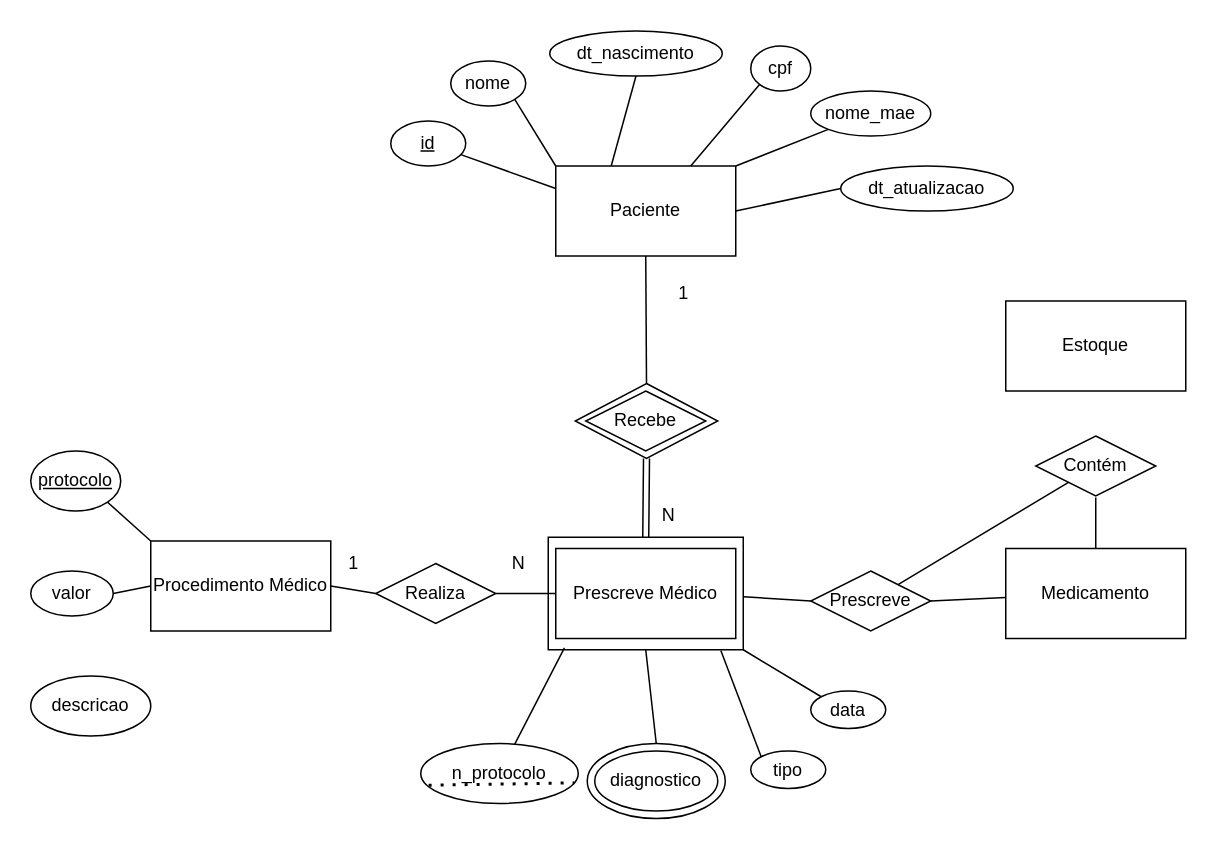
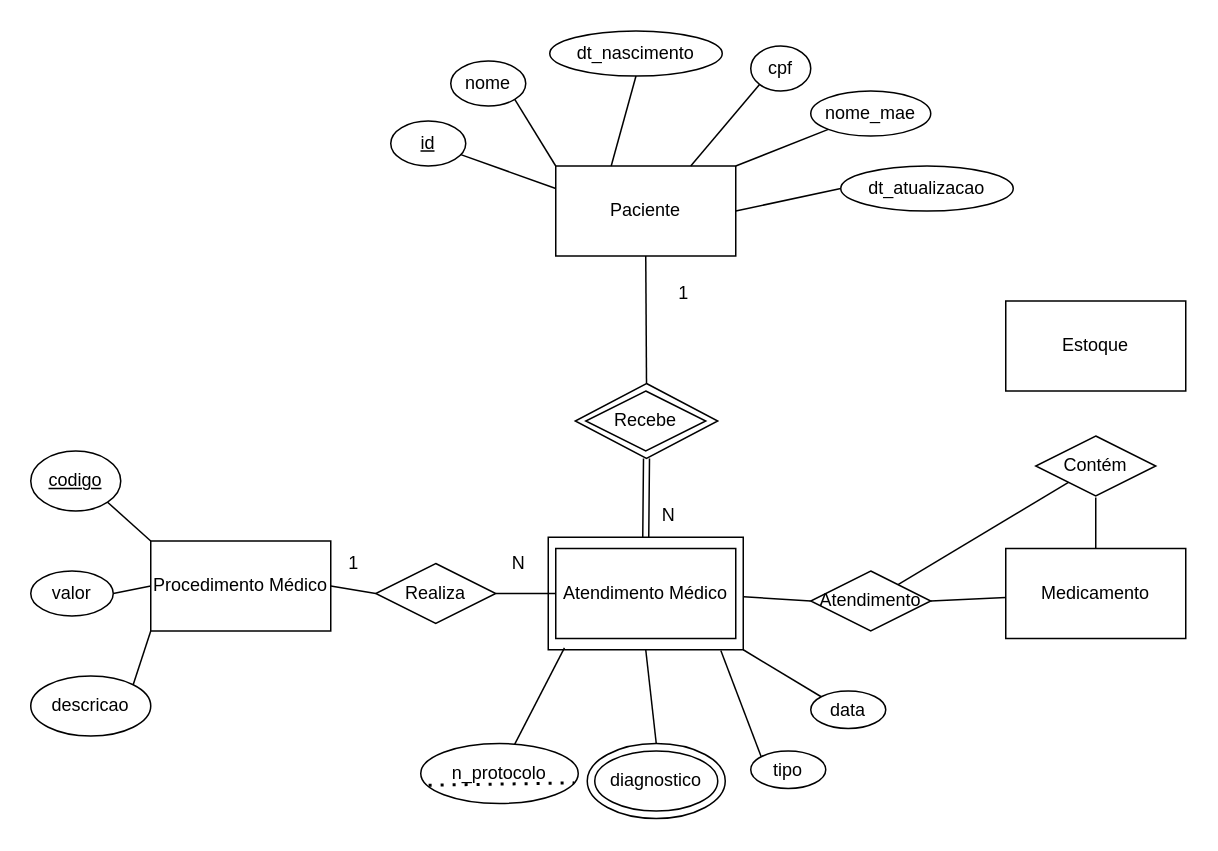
  <mxCell id="0" />
  <mxCell id="1" parent="0" />
  <mxCell id="2" value="" style="ellipse;whiteSpace=wrap;html=1;" vertex="1" parent="1"><mxGeometry x="391" y="495" width="92" height="50" as="geometry" /></mxCell>
  <mxCell id="3" value="" style="rhombus;whiteSpace=wrap;html=1;" vertex="1" parent="1"><mxGeometry x="383" y="255" width="95" height="50" as="geometry" /></mxCell>
  <mxCell id="4" value="" style="rounded=0;whiteSpace=wrap;html=1;" vertex="1" parent="1"><mxGeometry x="365" y="357.5" width="130" height="75" as="geometry" /></mxCell>
  <mxCell id="5" value="Paciente" style="rounded=0;whiteSpace=wrap;html=1;" parent="1" vertex="1"><mxGeometry x="370" y="110" width="120" height="60" as="geometry" /></mxCell>
  <mxCell id="6" value="&lt;u&gt;id&lt;/u&gt;" style="ellipse;whiteSpace=wrap;html=1;" parent="1" vertex="1"><mxGeometry x="260" y="80" width="50" height="30" as="geometry" /></mxCell>
  <mxCell id="7" value="nome" style="ellipse;whiteSpace=wrap;html=1;" parent="1" vertex="1"><mxGeometry x="300" y="40" width="50" height="30" as="geometry" /></mxCell>
  <mxCell id="8" value="dt_nascimento" style="ellipse;whiteSpace=wrap;html=1;" parent="1" vertex="1"><mxGeometry x="366" y="20" width="115" height="30" as="geometry" /></mxCell>
  <mxCell id="9" value="cpf" style="ellipse;whiteSpace=wrap;html=1;" parent="1" vertex="1"><mxGeometry x="500" y="30" width="40" height="30" as="geometry" /></mxCell>
  <mxCell id="10" value="nome_mae" style="ellipse;whiteSpace=wrap;html=1;" parent="1" vertex="1"><mxGeometry x="540" y="60" width="80" height="30" as="geometry" /></mxCell>
  <mxCell id="11" value="dt_atualizacao" style="ellipse;whiteSpace=wrap;html=1;" parent="1" vertex="1"><mxGeometry x="560" y="110" width="115" height="30" as="geometry" /></mxCell>
  <mxCell id="12" value="" style="endArrow=none;html=1;rounded=0;entryX=0;entryY=0.25;entryDx=0;entryDy=0;" parent="1" source="6" target="5" edge="1"><mxGeometry width="50" height="50" relative="1" as="geometry"><mxPoint x="400" y="420" as="sourcePoint" /><mxPoint x="450" y="370" as="targetPoint" /></mxGeometry></mxCell>
  <mxCell id="13" value="" style="endArrow=none;html=1;rounded=0;entryX=0;entryY=0;entryDx=0;entryDy=0;exitX=1;exitY=1;exitDx=0;exitDy=0;" parent="1" source="7" target="5" edge="1"><mxGeometry width="50" height="50" relative="1" as="geometry"><mxPoint x="400" y="420" as="sourcePoint" /><mxPoint x="450" y="370" as="targetPoint" /></mxGeometry></mxCell>
  <mxCell id="14" value="" style="endArrow=none;html=1;rounded=0;entryX=0.308;entryY=0;entryDx=0;entryDy=0;entryPerimeter=0;exitX=0.5;exitY=1;exitDx=0;exitDy=0;" parent="1" source="8" target="5" edge="1"><mxGeometry width="50" height="50" relative="1" as="geometry"><mxPoint x="400" y="420" as="sourcePoint" /><mxPoint x="450" y="370" as="targetPoint" /></mxGeometry></mxCell>
  <mxCell id="15" value="" style="endArrow=none;html=1;rounded=0;entryX=0.75;entryY=0;entryDx=0;entryDy=0;exitX=0;exitY=1;exitDx=0;exitDy=0;" parent="1" source="9" target="5" edge="1"><mxGeometry width="50" height="50" relative="1" as="geometry"><mxPoint x="400" y="420" as="sourcePoint" /><mxPoint x="450" y="370" as="targetPoint" /></mxGeometry></mxCell>
  <mxCell id="16" value="" style="endArrow=none;html=1;rounded=0;entryX=1;entryY=0;entryDx=0;entryDy=0;exitX=0;exitY=1;exitDx=0;exitDy=0;" parent="1" source="10" target="5" edge="1"><mxGeometry width="50" height="50" relative="1" as="geometry"><mxPoint x="400" y="420" as="sourcePoint" /><mxPoint x="450" y="370" as="targetPoint" /></mxGeometry></mxCell>
  <mxCell id="17" value="" style="endArrow=none;html=1;rounded=0;entryX=1;entryY=0.5;entryDx=0;entryDy=0;exitX=0;exitY=0.5;exitDx=0;exitDy=0;" parent="1" source="11" target="5" edge="1"><mxGeometry width="50" height="50" relative="1" as="geometry"><mxPoint x="400" y="420" as="sourcePoint" /><mxPoint x="450" y="370" as="targetPoint" /></mxGeometry></mxCell>
  <mxCell id="18" value="Procedimento Médico" style="rounded=0;whiteSpace=wrap;html=1;" parent="1" vertex="1"><mxGeometry x="100" y="360" width="120" height="60" as="geometry" /></mxCell>
- <mxCell id="19" value="Prescreve Médico" style="rounded=0;whiteSpace=wrap;html=1;" parent="1" vertex="1"><mxGeometry x="370" y="365" width="120" height="60" as="geometry" /></mxCell>
- <mxCell id="20" value="&lt;u&gt;protocolo&lt;/u&gt;" style="ellipse;whiteSpace=wrap;html=1;" parent="1" vertex="1"><mxGeometry x="20" y="300" width="60" height="40" as="geometry" /></mxCell>
+ <mxCell id="19" value="Atendimento Médico" style="rounded=0;whiteSpace=wrap;html=1;" parent="1" vertex="1"><mxGeometry x="370" y="365" width="120" height="60" as="geometry" /></mxCell>
+ <mxCell id="20" value="&lt;u&gt;codigo&lt;/u&gt;" style="ellipse;whiteSpace=wrap;html=1;" parent="1" vertex="1"><mxGeometry x="20" y="300" width="60" height="40" as="geometry" /></mxCell>
  <mxCell id="21" value="descricao" style="ellipse;whiteSpace=wrap;html=1;" parent="1" vertex="1"><mxGeometry x="20" y="450" width="80" height="40" as="geometry" /></mxCell>
  <mxCell id="22" value="valor" style="ellipse;whiteSpace=wrap;html=1;" parent="1" vertex="1"><mxGeometry x="20" y="380" width="55" height="30" as="geometry" /></mxCell>
  <mxCell id="23" value="" style="endArrow=none;html=1;rounded=0;entryX=0;entryY=0;entryDx=0;entryDy=0;exitX=1;exitY=1;exitDx=0;exitDy=0;" parent="1" source="20" target="18" edge="1"><mxGeometry width="50" height="50" relative="1" as="geometry"><mxPoint x="400" y="420" as="sourcePoint" /><mxPoint x="450" y="370" as="targetPoint" /></mxGeometry></mxCell>
  <mxCell id="24" value="" style="endArrow=none;html=1;rounded=0;entryX=0;entryY=0.5;entryDx=0;entryDy=0;exitX=1;exitY=0.5;exitDx=0;exitDy=0;" parent="1" source="22" target="18" edge="1"><mxGeometry width="50" height="50" relative="1" as="geometry"><mxPoint x="400" y="420" as="sourcePoint" /><mxPoint x="450" y="370" as="targetPoint" /></mxGeometry></mxCell>
+ <mxCell id="25" value="" style="endArrow=none;html=1;rounded=0;entryX=0;entryY=1;entryDx=0;entryDy=0;exitX=1;exitY=0;exitDx=0;exitDy=0;" parent="1" source="21" target="18" edge="1"><mxGeometry width="50" height="50" relative="1" as="geometry"><mxPoint x="400" y="420" as="sourcePoint" /><mxPoint x="450" y="370" as="targetPoint" /></mxGeometry></mxCell>
  <mxCell id="26" value="Recebe" style="rhombus;whiteSpace=wrap;html=1;" parent="1" vertex="1"><mxGeometry x="390" y="260" width="80" height="40" as="geometry" /></mxCell>
  <mxCell id="27" value="" style="endArrow=none;html=1;rounded=0;exitX=0.5;exitY=1;exitDx=0;exitDy=0;entryX=0.5;entryY=0;entryDx=0;entryDy=0;" parent="1" source="5" target="3" edge="1"><mxGeometry width="50" height="50" relative="1" as="geometry"><mxPoint x="400" y="420" as="sourcePoint" /><mxPoint x="430" y="250" as="targetPoint" /></mxGeometry></mxCell>
  <mxCell id="28" value="" style="endArrow=none;html=1;rounded=0;exitX=0.5;exitY=0;exitDx=0;exitDy=0;shape=link;entryX=0.5;entryY=1;entryDx=0;entryDy=0;" parent="1" source="4" target="3" edge="1"><mxGeometry width="50" height="50" relative="1" as="geometry"><mxPoint x="400" y="420" as="sourcePoint" /><mxPoint x="430" y="310" as="targetPoint" /></mxGeometry></mxCell>
  <mxCell id="29" value="Realiza" style="rhombus;whiteSpace=wrap;html=1;" parent="1" vertex="1"><mxGeometry x="250" y="375" width="80" height="40" as="geometry" /></mxCell>
  <mxCell id="30" value="" style="endArrow=none;html=1;rounded=0;exitX=1;exitY=0.5;exitDx=0;exitDy=0;entryX=0;entryY=0.5;entryDx=0;entryDy=0;" parent="1" source="29" target="19" edge="1"><mxGeometry width="50" height="50" relative="1" as="geometry"><mxPoint x="400" y="420" as="sourcePoint" /><mxPoint x="450" y="370" as="targetPoint" /></mxGeometry></mxCell>
  <mxCell id="31" value="" style="endArrow=none;html=1;rounded=0;entryX=0;entryY=0.5;entryDx=0;entryDy=0;" parent="1" target="29" edge="1"><mxGeometry width="50" height="50" relative="1" as="geometry"><mxPoint x="220" y="390" as="sourcePoint" /><mxPoint x="250" y="390" as="targetPoint" /></mxGeometry></mxCell>
  <mxCell id="32" value="N" style="text;html=1;align=center;verticalAlign=middle;resizable=0;points=[];autosize=1;strokeColor=none;fillColor=none;" vertex="1" parent="1"><mxGeometry x="430" y="327.5" width="30" height="30" as="geometry" /></mxCell>
  <mxCell id="33" value="1" style="text;html=1;align=center;verticalAlign=middle;resizable=0;points=[];autosize=1;strokeColor=none;fillColor=none;" vertex="1" parent="1"><mxGeometry x="440" y="180" width="30" height="30" as="geometry" /></mxCell>
  <mxCell id="34" value="1" style="text;html=1;align=center;verticalAlign=middle;resizable=0;points=[];autosize=1;strokeColor=none;fillColor=none;" vertex="1" parent="1"><mxGeometry x="220" y="360" width="30" height="30" as="geometry" /></mxCell>
  <mxCell id="35" value="N" style="text;html=1;align=center;verticalAlign=middle;resizable=0;points=[];autosize=1;strokeColor=none;fillColor=none;" vertex="1" parent="1"><mxGeometry x="330" y="360" width="30" height="30" as="geometry" /></mxCell>
  <mxCell id="36" value="diagnostico" style="ellipse;whiteSpace=wrap;html=1;" vertex="1" parent="1"><mxGeometry x="396" y="500" width="82" height="40" as="geometry" /></mxCell>
  <mxCell id="37" value="" style="endArrow=none;html=1;rounded=0;entryX=0.5;entryY=1;entryDx=0;entryDy=0;exitX=0.5;exitY=0;exitDx=0;exitDy=0;" edge="1" parent="1" source="2" target="4"><mxGeometry width="50" height="50" relative="1" as="geometry"><mxPoint x="240" y="370" as="sourcePoint" /><mxPoint x="290" y="320" as="targetPoint" /></mxGeometry></mxCell>
  <mxCell id="38" value="n_protocolo" style="ellipse;whiteSpace=wrap;html=1;" vertex="1" parent="1"><mxGeometry x="280" y="495" width="105" height="40" as="geometry" /></mxCell>
  <mxCell id="39" value="tipo" style="ellipse;whiteSpace=wrap;html=1;" vertex="1" parent="1"><mxGeometry x="500" y="500" width="50" height="25" as="geometry" /></mxCell>
  <mxCell id="40" value="" style="endArrow=none;dashed=1;html=1;dashPattern=1 3;strokeWidth=2;rounded=0;entryX=0.975;entryY=0.656;entryDx=0;entryDy=0;entryPerimeter=0;exitX=0.05;exitY=0.696;exitDx=0;exitDy=0;exitPerimeter=0;" edge="1" parent="1" source="38" target="38"><mxGeometry width="50" height="50" relative="1" as="geometry"><mxPoint x="240" y="370" as="sourcePoint" /><mxPoint x="290" y="310" as="targetPoint" /><Array as="points" /></mxGeometry></mxCell>
  <mxCell id="41" value="" style="endArrow=none;html=1;rounded=0;entryX=0.083;entryY=0.984;entryDx=0;entryDy=0;entryPerimeter=0;" edge="1" parent="1" source="38" target="4"><mxGeometry width="50" height="50" relative="1" as="geometry"><mxPoint x="240" y="360" as="sourcePoint" /><mxPoint x="290" y="310" as="targetPoint" /></mxGeometry></mxCell>
  <mxCell id="42" value="" style="endArrow=none;html=1;rounded=0;entryX=0.885;entryY=1.007;entryDx=0;entryDy=0;entryPerimeter=0;exitX=0;exitY=0;exitDx=0;exitDy=0;" edge="1" parent="1" source="39" target="4"><mxGeometry width="50" height="50" relative="1" as="geometry"><mxPoint x="240" y="360" as="sourcePoint" /><mxPoint x="290" y="310" as="targetPoint" /></mxGeometry></mxCell>
  <mxCell id="43" value="Medicamento" style="rounded=0;whiteSpace=wrap;html=1;" vertex="1" parent="1"><mxGeometry x="670" y="365" width="120" height="60" as="geometry" /></mxCell>
- <mxCell id="44" value="Prescreve" style="rhombus;whiteSpace=wrap;html=1;" vertex="1" parent="1"><mxGeometry x="540" y="380" width="80" height="40" as="geometry" /></mxCell>
+ <mxCell id="44" value="Atendimento" style="rhombus;whiteSpace=wrap;html=1;" vertex="1" parent="1"><mxGeometry x="540" y="380" width="80" height="40" as="geometry" /></mxCell>
  <mxCell id="45" value="" style="endArrow=none;html=1;rounded=0;entryX=0;entryY=0.5;entryDx=0;entryDy=0;exitX=1.002;exitY=0.529;exitDx=0;exitDy=0;exitPerimeter=0;" edge="1" parent="1" source="4" target="44"><mxGeometry width="50" height="50" relative="1" as="geometry"><mxPoint x="300" y="290" as="sourcePoint" /><mxPoint x="350" y="240" as="targetPoint" /></mxGeometry></mxCell>
  <mxCell id="46" value="" style="endArrow=none;html=1;rounded=0;entryX=1;entryY=0.5;entryDx=0;entryDy=0;" edge="1" parent="1" source="43" target="44"><mxGeometry width="50" height="50" relative="1" as="geometry"><mxPoint x="570" y="430" as="sourcePoint" /><mxPoint x="620" y="380" as="targetPoint" /></mxGeometry></mxCell>
  <mxCell id="47" value="data" style="ellipse;whiteSpace=wrap;html=1;" vertex="1" parent="1"><mxGeometry x="540" y="460" width="50" height="25" as="geometry" /></mxCell>
  <mxCell id="48" value="" style="endArrow=none;html=1;rounded=0;entryX=1;entryY=1;entryDx=0;entryDy=0;exitX=0;exitY=0;exitDx=0;exitDy=0;" edge="1" parent="1" source="47" target="4"><mxGeometry width="50" height="50" relative="1" as="geometry"><mxPoint x="400" y="430" as="sourcePoint" /><mxPoint x="450" y="380" as="targetPoint" /></mxGeometry></mxCell>
  <mxCell id="49" value="Estoque" style="rounded=0;whiteSpace=wrap;html=1;" vertex="1" parent="1"><mxGeometry x="670" y="200" width="120" height="60" as="geometry" /></mxCell>
  <mxCell id="50" value="Contém" style="rhombus;whiteSpace=wrap;html=1;" vertex="1" parent="1"><mxGeometry x="690" y="290" width="80" height="40" as="geometry" /></mxCell>
  <mxCell id="51" value="" style="endArrow=none;html=1;rounded=0;" edge="1" parent="1" source="50" target="44"><mxGeometry width="50" height="50" relative="1" as="geometry"><mxPoint x="400" y="350" as="sourcePoint" /><mxPoint x="450" y="300" as="targetPoint" /></mxGeometry></mxCell>
  <mxCell id="52" value="" style="endArrow=none;html=1;rounded=0;" edge="1" parent="1" source="43"><mxGeometry width="50" height="50" relative="1" as="geometry"><mxPoint x="400" y="430" as="sourcePoint" /><mxPoint x="730" y="331" as="targetPoint" /></mxGeometry></mxCell>
